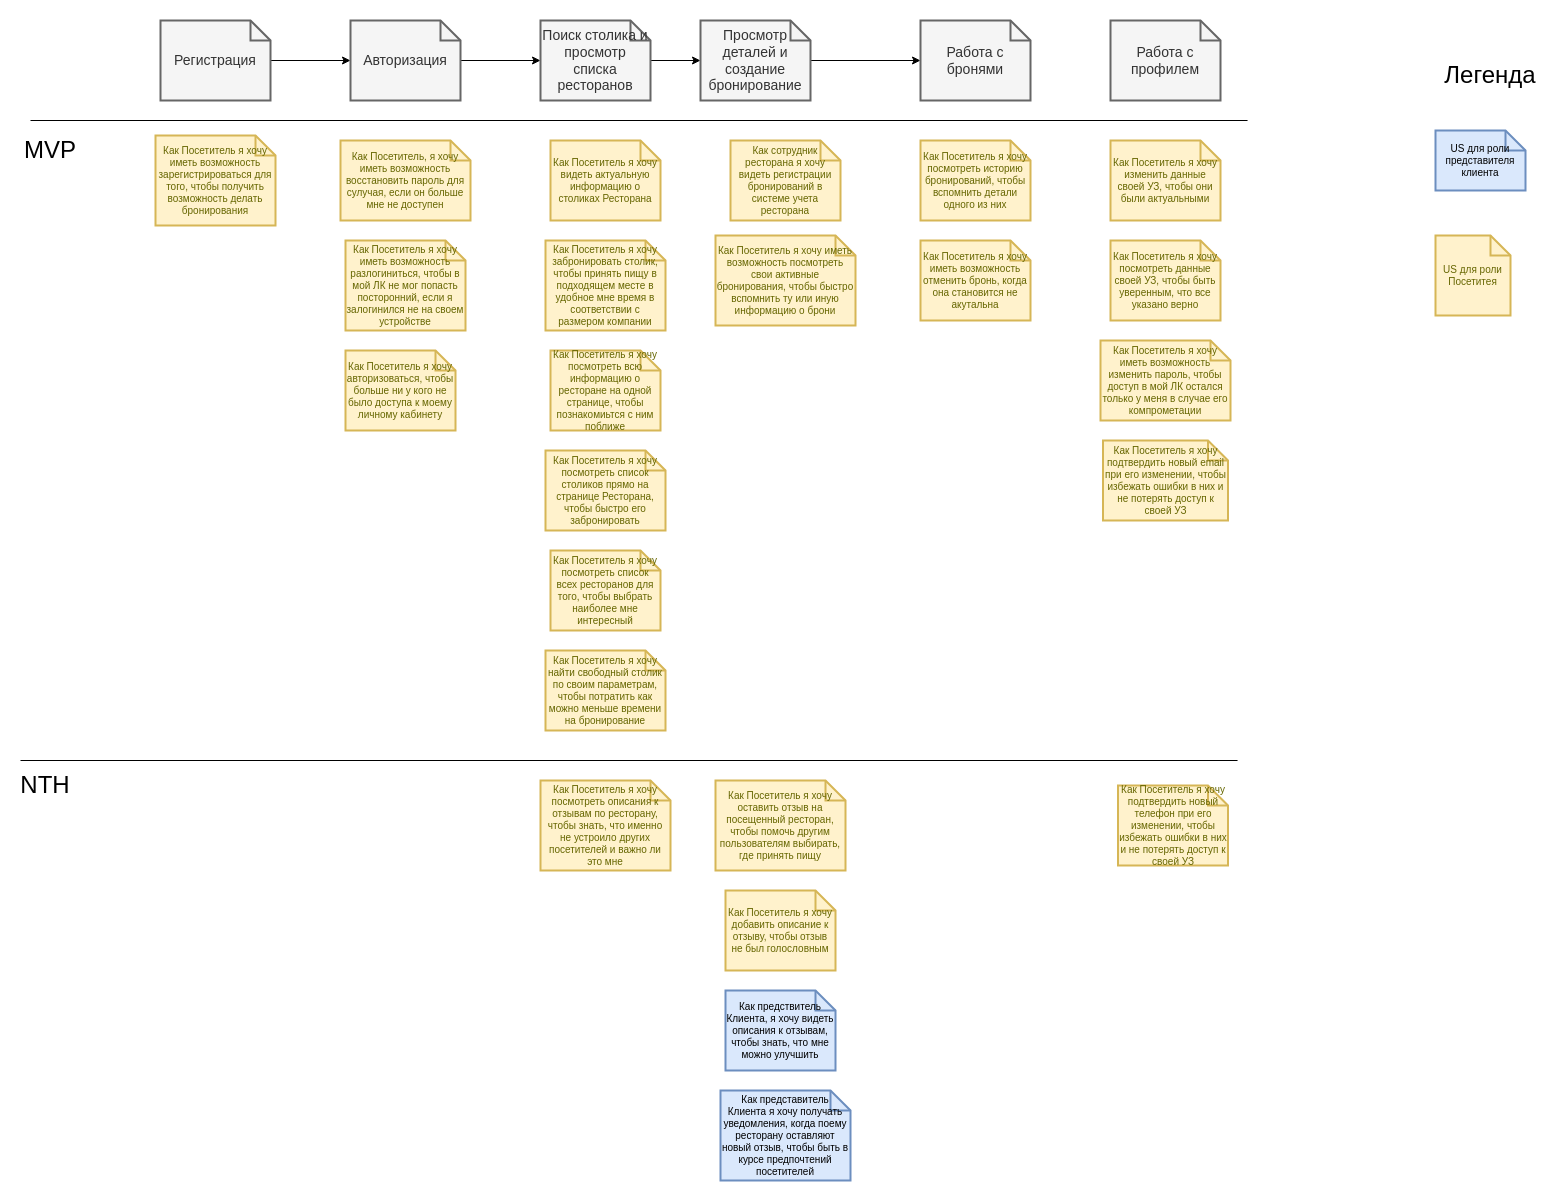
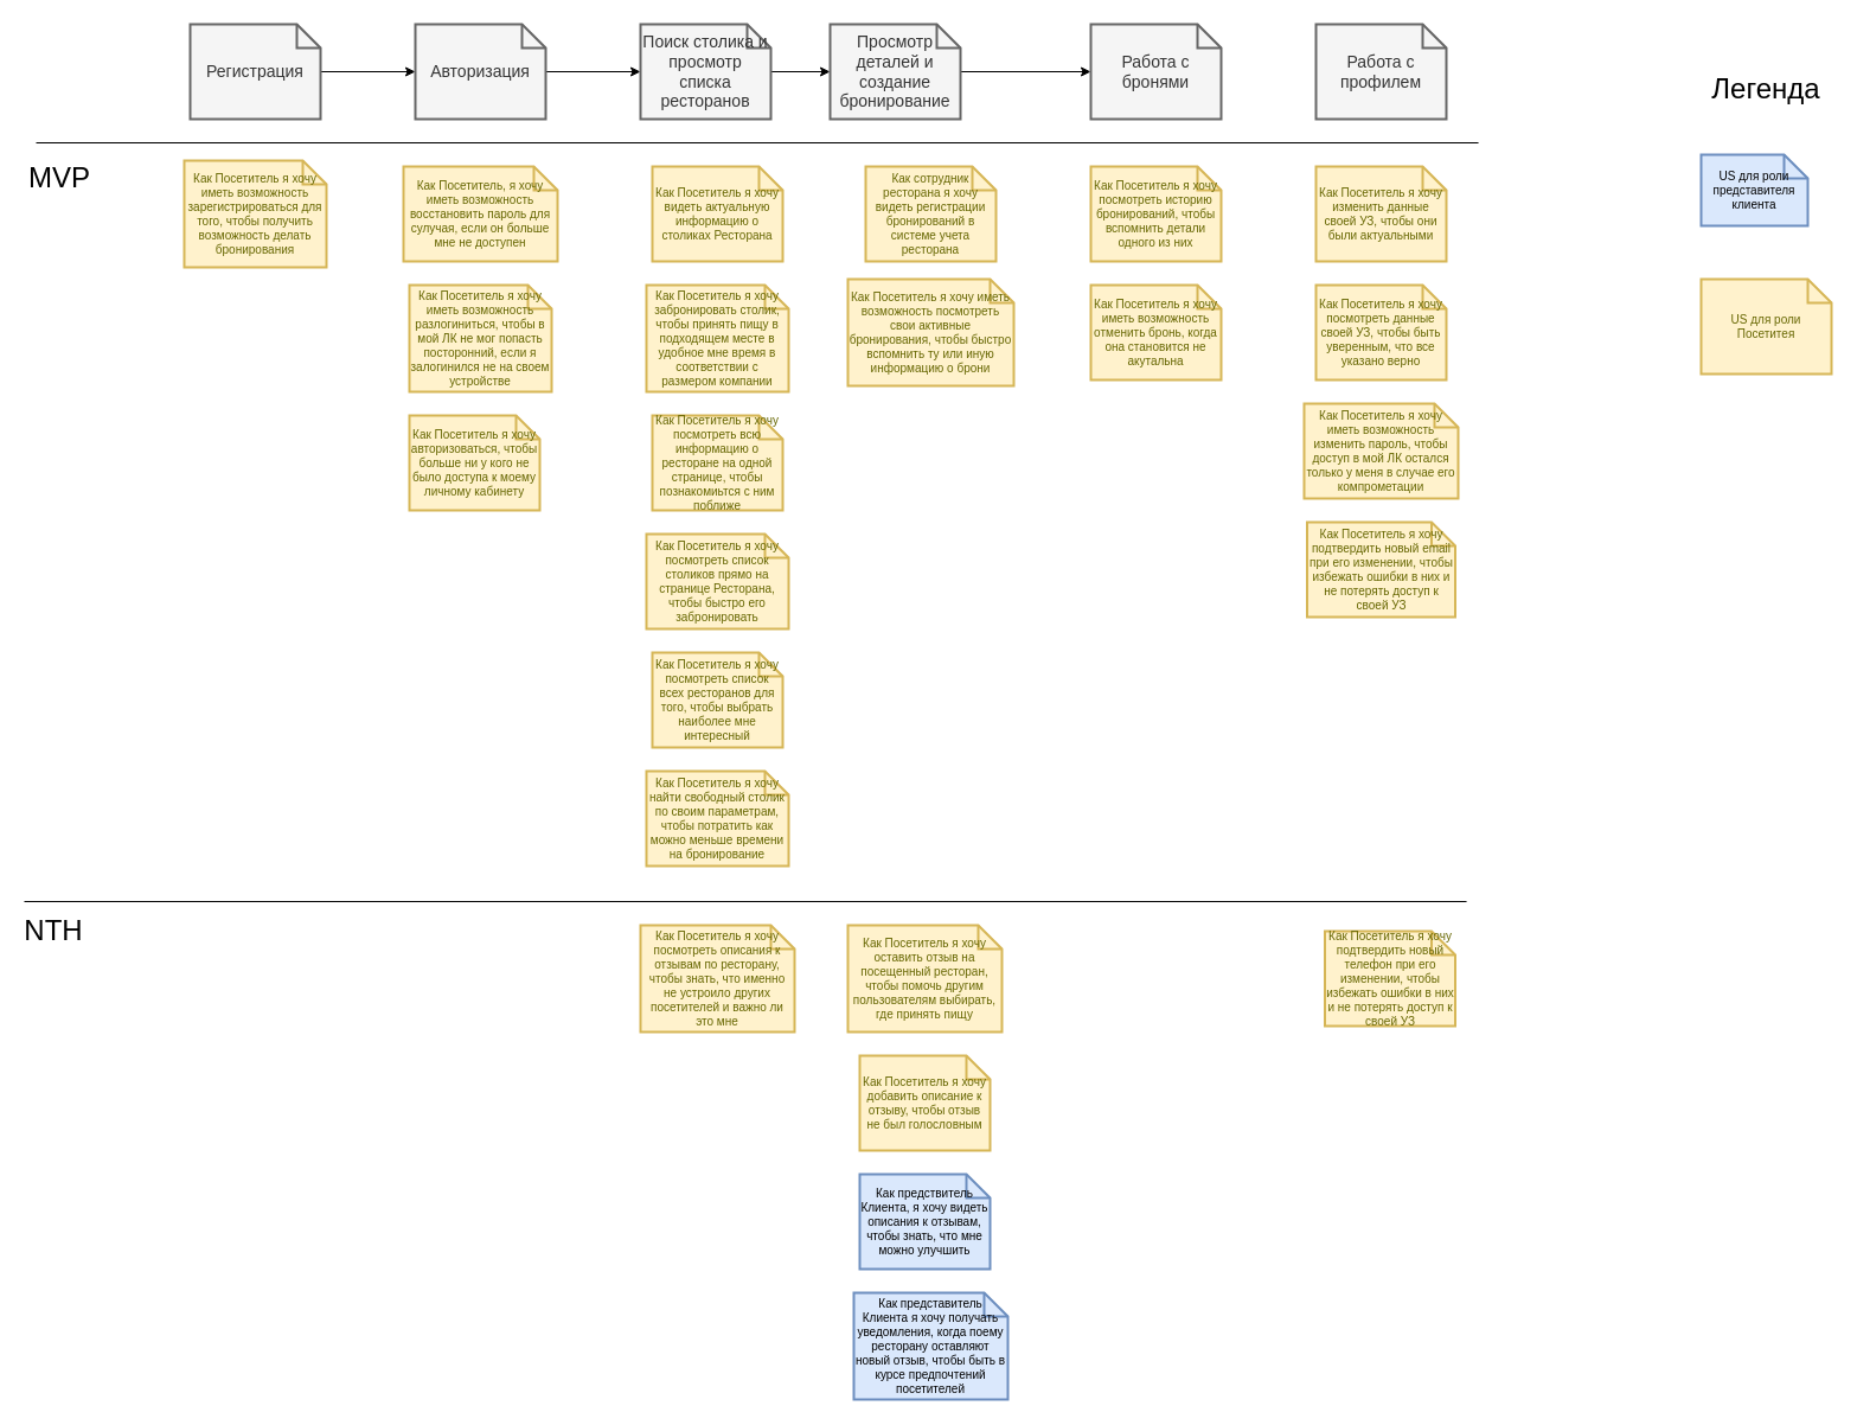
  <mxCell id="0" />
  <mxCell id="1" parent="0" />
  <mxCell id="2" value="Как Посетитель я хочу авторизоваться, чтобы больше ни у кого не было доступа к моему личному кабинету" style="shape=note;strokeWidth=2;fontSize=10;size=20;whiteSpace=wrap;html=1;fillColor=#fff2cc;strokeColor=#d6b656;fontColor=#666600;" parent="1" vertex="1"><mxGeometry x="345" y="350" width="110.0" height="80" as="geometry" /></mxCell>
  <mxCell id="3" value="Как Посетитель я хочу иметь возможность разлогиниться, чтобы в мой ЛК не мог попасть посторонний, если я залогинился не на своем устройстве" style="shape=note;strokeWidth=2;fontSize=10;size=20;whiteSpace=wrap;html=1;fillColor=#fff2cc;strokeColor=#d6b656;fontColor=#666600;" parent="1" vertex="1"><mxGeometry x="345" y="240" width="120" height="90" as="geometry" /></mxCell>
  <mxCell id="4" value="Как Посетитель я хочу иметь возможность зарегистрироваться для того, чтобы получить возможность делать бронирования" style="shape=note;strokeWidth=2;fontSize=10;size=20;whiteSpace=wrap;html=1;fillColor=#fff2cc;strokeColor=#d6b656;fontColor=#666600;" parent="1" vertex="1"><mxGeometry x="155" y="135" width="120" height="90" as="geometry" /></mxCell>
  <mxCell id="5" value="Как Посетитель, я хочу иметь возможность восстановить пароль для сулучая, если он больше мне не доступен" style="shape=note;strokeWidth=2;fontSize=10;size=20;whiteSpace=wrap;html=1;fillColor=#fff2cc;strokeColor=#d6b656;fontColor=#666600;" parent="1" vertex="1"><mxGeometry x="340" y="140" width="130" height="80" as="geometry" /></mxCell>
  <mxCell id="6" value="Как Посетитель я хочу найти свободный столик по своим параметрам, чтобы потратить как можно меньше времени на бронирование" style="shape=note;strokeWidth=2;fontSize=10;size=20;whiteSpace=wrap;html=1;fillColor=#fff2cc;strokeColor=#d6b656;fontColor=#666600;" parent="1" vertex="1"><mxGeometry x="545" y="650" width="120" height="80" as="geometry" /></mxCell>
  <mxCell id="7" value="Как Посетитель я хочу посмотреть список всех ресторанов для того, чтобы выбрать наиболее мне интересный" style="shape=note;strokeWidth=2;fontSize=10;size=20;whiteSpace=wrap;html=1;fillColor=#fff2cc;strokeColor=#d6b656;fontColor=#666600;" parent="1" vertex="1"><mxGeometry x="550" y="550" width="110.0" height="80" as="geometry" /></mxCell>
  <mxCell id="8" value="Как Посетитель я хочу посмотреть всю информацию о ресторане на одной странице, чтобы познакомиьтся с ним поближе" style="shape=note;strokeWidth=2;fontSize=10;size=20;whiteSpace=wrap;html=1;fillColor=#fff2cc;strokeColor=#d6b656;fontColor=#666600;" parent="1" vertex="1"><mxGeometry x="550" y="350" width="110.0" height="80" as="geometry" /></mxCell>
  <mxCell id="9" value="Как Посетитель я хочу забронировать столик, чтобы принять пищу в подходящем месте в удобное мне время в соответствии с размером компании" style="shape=note;strokeWidth=2;fontSize=10;size=20;whiteSpace=wrap;html=1;fillColor=#fff2cc;strokeColor=#d6b656;fontColor=#666600;" parent="1" vertex="1"><mxGeometry x="545" y="240" width="120" height="90" as="geometry" /></mxCell>
  <mxCell id="10" value="Как сотрудник ресторана я хочу видеть регистрации бронирований в системе учета ресторана" style="shape=note;strokeWidth=2;fontSize=10;size=20;whiteSpace=wrap;html=1;fillColor=#fff2cc;strokeColor=#d6b656;fontColor=#666600;" parent="1" vertex="1"><mxGeometry x="730" y="140" width="110.0" height="80" as="geometry" /></mxCell>
  <mxCell id="11" value="Как Посетитель я хочу посмотреть список столиков прямо на странице Ресторана, чтобы быстро его забронировать" style="shape=note;strokeWidth=2;fontSize=10;size=20;whiteSpace=wrap;html=1;fillColor=#fff2cc;strokeColor=#d6b656;fontColor=#666600;" parent="1" vertex="1"><mxGeometry x="545" y="450" width="120" height="80" as="geometry" /></mxCell>
  <mxCell id="12" value="Как Посетитель я хочу иметь возможность посмотреть свои активные бронирования, чтобы быстро вспомнить ту или иную информацию о брони" style="shape=note;strokeWidth=2;fontSize=10;size=20;whiteSpace=wrap;html=1;fillColor=#fff2cc;strokeColor=#d6b656;fontColor=#666600;" parent="1" vertex="1"><mxGeometry x="715" y="235" width="140" height="90" as="geometry" /></mxCell>
  <mxCell id="13" value="Как Посетитель я хочу посмотреть историю бронирований, чтобы вспомнить детали одного из них" style="shape=note;strokeWidth=2;fontSize=10;size=20;whiteSpace=wrap;html=1;fillColor=#fff2cc;strokeColor=#d6b656;fontColor=#666600;" parent="1" vertex="1"><mxGeometry x="920" y="140" width="110.0" height="80" as="geometry" /></mxCell>
  <mxCell id="14" value="Как Посетитель я хочу оставить отзыв на посещенный ресторан, чтобы помочь другим пользователям выбирать, где принять пищу" style="shape=note;strokeWidth=2;fontSize=10;size=20;whiteSpace=wrap;html=1;fillColor=#fff2cc;strokeColor=#d6b656;fontColor=#666600;" parent="1" vertex="1"><mxGeometry x="715" y="780" width="130" height="90" as="geometry" /></mxCell>
  <mxCell id="15" value="Как Посетитель я хочу добавить описание к отзыву, чтобы отзыв не был голословным" style="shape=note;strokeWidth=2;fontSize=10;size=20;whiteSpace=wrap;html=1;fillColor=#fff2cc;strokeColor=#d6b656;fontColor=#666600;" parent="1" vertex="1"><mxGeometry x="725" y="890" width="110.0" height="80" as="geometry" /></mxCell>
  <mxCell id="16" value="Как Посетитель я хочу посмотреть описания к отзывам по ресторану, чтобы знать, что именно не устроило других посетителей и важно ли это мне" style="shape=note;strokeWidth=2;fontSize=10;size=20;whiteSpace=wrap;html=1;fillColor=#fff2cc;strokeColor=#d6b656;fontColor=#666600;" parent="1" vertex="1"><mxGeometry x="540" y="780" width="130" height="90" as="geometry" /></mxCell>
  <mxCell id="17" value="Как предствитель Клиента, я хочу видеть описания к отзывам, чтобы знать, что мне можно улучшить" style="shape=note;strokeWidth=2;fontSize=10;size=20;whiteSpace=wrap;html=1;fillColor=#dae8fc;strokeColor=#6c8ebf;" parent="1" vertex="1"><mxGeometry x="725" y="990" width="110.0" height="80" as="geometry" /></mxCell>
  <mxCell id="18" value="Как Посетитель я хочу посмотреть данные своей УЗ, чтобы быть уверенным, что все указано верно" style="shape=note;strokeWidth=2;fontSize=10;size=20;whiteSpace=wrap;html=1;fillColor=#fff2cc;strokeColor=#d6b656;fontColor=#666600;" parent="1" vertex="1"><mxGeometry x="1110" y="240" width="110.0" height="80" as="geometry" /></mxCell>
  <mxCell id="19" value="Как Посетитель я хочу подтвердить новый телефон при его изменении, чтобы избежать ошибки в них и не потерять доступ к своей УЗ" style="shape=note;strokeWidth=2;fontSize=10;size=20;whiteSpace=wrap;html=1;fillColor=#fff2cc;strokeColor=#d6b656;fontColor=#666600;" parent="1" vertex="1"><mxGeometry x="1117.5" y="785" width="110.0" height="80" as="geometry" /></mxCell>
  <mxCell id="20" value="Как Посетитель я хочу подтвердить новый email при его изменении, чтобы избежать ошибки в них и не потерять доступ к своей УЗ" style="shape=note;strokeWidth=2;fontSize=10;size=20;whiteSpace=wrap;html=1;fillColor=#fff2cc;strokeColor=#d6b656;fontColor=#666600;" parent="1" vertex="1"><mxGeometry x="1102.5" y="440" width="125" height="80" as="geometry" /></mxCell>
  <mxCell id="21" value="Как представитель Клиента я хочу получать уведомления, когда поему ресторану оставляют новый отзыв, чтобы быть в курсе предпочтений посетителей" style="shape=note;strokeWidth=2;fontSize=10;size=20;whiteSpace=wrap;html=1;fillColor=#dae8fc;strokeColor=#6c8ebf;" parent="1" vertex="1"><mxGeometry x="720" y="1090" width="130" height="90" as="geometry" /></mxCell>
  <mxCell id="22" value="Как Посетитель я хочу иметь возможность отменить бронь, когда она становится не акутальна" style="shape=note;strokeWidth=2;fontSize=10;size=20;whiteSpace=wrap;html=1;fillColor=#fff2cc;strokeColor=#d6b656;fontColor=#666600;" parent="1" vertex="1"><mxGeometry x="920" y="240" width="110.0" height="80" as="geometry" /></mxCell>
  <mxCell id="23" value="Как Посетитель я хочу иметь возможность изменить пароль, чтобы доступ в мой ЛК остался только у меня в случае его компрометации" style="shape=note;strokeWidth=2;fontSize=10;size=20;whiteSpace=wrap;html=1;fillColor=#fff2cc;strokeColor=#d6b656;fontColor=#666600;" parent="1" vertex="1"><mxGeometry x="1100" y="340" width="130" height="80" as="geometry" /></mxCell>
  <mxCell id="24" value="Как Посетитель я хочу видеть актуальную информацию о столиках Ресторана" style="shape=note;strokeWidth=2;fontSize=10;size=20;whiteSpace=wrap;html=1;fillColor=#fff2cc;strokeColor=#d6b656;fontColor=#666600;" parent="1" vertex="1"><mxGeometry x="550" y="140" width="110.0" height="80" as="geometry" /></mxCell>
  <mxCell id="25" value="Как Посетитель я хочу изменить данные своей УЗ, чтобы они были актуальными" style="shape=note;strokeWidth=2;fontSize=10;size=20;whiteSpace=wrap;html=1;fillColor=#fff2cc;strokeColor=#d6b656;fontColor=#666600;" parent="1" vertex="1"><mxGeometry x="1110" y="140" width="110.0" height="80" as="geometry" /></mxCell>
  <mxCell id="26" value="" style="edgeStyle=orthogonalEdgeStyle;rounded=0;orthogonalLoop=1;jettySize=auto;html=1;" parent="1" source="27" target="29" edge="1"><mxGeometry relative="1" as="geometry" /></mxCell>
  <mxCell id="27" value="Регистрация" style="shape=note;strokeWidth=2;fontSize=14;size=20;whiteSpace=wrap;html=1;fillColor=#f5f5f5;fontColor=#333333;strokeColor=#666666;" parent="1" vertex="1"><mxGeometry x="160" y="20" width="110.0" height="80" as="geometry" /></mxCell>
  <mxCell id="28" value="" style="edgeStyle=orthogonalEdgeStyle;rounded=0;orthogonalLoop=1;jettySize=auto;html=1;" parent="1" source="29" target="31" edge="1"><mxGeometry relative="1" as="geometry" /></mxCell>
  <mxCell id="29" value="Авторизация" style="shape=note;strokeWidth=2;fontSize=14;size=20;whiteSpace=wrap;html=1;fillColor=#f5f5f5;fontColor=#333333;strokeColor=#666666;" parent="1" vertex="1"><mxGeometry x="350" y="20" width="110.0" height="80" as="geometry" /></mxCell>
  <mxCell id="30" value="" style="edgeStyle=orthogonalEdgeStyle;rounded=0;orthogonalLoop=1;jettySize=auto;html=1;" parent="1" source="31" target="33" edge="1"><mxGeometry relative="1" as="geometry" /></mxCell>
  <mxCell id="31" value="Поиск столика и просмотр списка ресторанов" style="shape=note;strokeWidth=2;fontSize=14;size=20;whiteSpace=wrap;html=1;fillColor=#f5f5f5;fontColor=#333333;strokeColor=#666666;" parent="1" vertex="1"><mxGeometry x="540" y="20" width="110.0" height="80" as="geometry" /></mxCell>
  <mxCell id="32" value="" style="edgeStyle=orthogonalEdgeStyle;rounded=0;orthogonalLoop=1;jettySize=auto;html=1;" parent="1" source="33" target="34" edge="1"><mxGeometry relative="1" as="geometry" /></mxCell>
  <mxCell id="33" value="Просмотр деталей и создание бронирование" style="shape=note;strokeWidth=2;fontSize=14;size=20;whiteSpace=wrap;html=1;fillColor=#f5f5f5;fontColor=#333333;strokeColor=#666666;" parent="1" vertex="1"><mxGeometry x="700" y="20" width="110.0" height="80" as="geometry" /></mxCell>
  <mxCell id="34" value="Работа с бронями" style="shape=note;strokeWidth=2;fontSize=14;size=20;whiteSpace=wrap;html=1;fillColor=#f5f5f5;fontColor=#333333;strokeColor=#666666;" parent="1" vertex="1"><mxGeometry x="920" y="20" width="110.0" height="80" as="geometry" /></mxCell>
  <mxCell id="35" value="Работа с профилем" style="shape=note;strokeWidth=2;fontSize=14;size=20;whiteSpace=wrap;html=1;fillColor=#f5f5f5;fontColor=#333333;strokeColor=#666666;" parent="1" vertex="1"><mxGeometry x="1110" y="20" width="110.0" height="80" as="geometry" /></mxCell>
  <mxCell id="36" value="MVP" style="text;html=1;strokeColor=none;fillColor=none;align=center;verticalAlign=middle;whiteSpace=wrap;rounded=0;fontSize=24;" parent="1" vertex="1"><mxGeometry x="20" y="135" width="60" height="30" as="geometry" /></mxCell>
  <mxCell id="37" value="" style="endArrow=none;html=1;rounded=0;fontSize=24;" parent="1" edge="1"><mxGeometry width="50" height="50" relative="1" as="geometry"><mxPoint x="30" y="120" as="sourcePoint" /><mxPoint x="1247.059" y="120" as="targetPoint" /></mxGeometry></mxCell>
  <mxCell id="38" value="" style="endArrow=none;html=1;rounded=0;fontSize=24;" parent="1" edge="1"><mxGeometry width="50" height="50" relative="1" as="geometry"><mxPoint x="20" y="760" as="sourcePoint" /><mxPoint x="1237.059" y="760" as="targetPoint" /></mxGeometry></mxCell>
  <mxCell id="39" value="NTH" style="text;html=1;strokeColor=none;fillColor=none;align=center;verticalAlign=middle;whiteSpace=wrap;rounded=0;fontSize=24;" parent="1" vertex="1"><mxGeometry x="20" y="770" width="50" height="30" as="geometry" /></mxCell>
  <mxCell id="40" value="Легенда" style="text;html=1;strokeColor=none;fillColor=none;align=center;verticalAlign=middle;whiteSpace=wrap;rounded=0;fontSize=24;" parent="1" vertex="1"><mxGeometry x="1460" y="60" width="60" height="30" as="geometry" /></mxCell>
  <mxCell id="41" value="US для роли представителя клиента" style="shape=note;strokeWidth=2;fontSize=10;size=20;whiteSpace=wrap;fillColor=#dae8fc;strokeColor=#6c8ebf;html=1;" parent="1" vertex="1"><mxGeometry x="1435" y="130" width="90" height="60" as="geometry" /></mxCell>
- <mxCell id="42" value="US для роли Посетитея" style="shape=note;strokeWidth=2;fontSize=10;size=20;whiteSpace=wrap;fillColor=#fff2cc;strokeColor=#d6b656;fontColor=#666600;html=1;" parent="1" vertex="1"><mxGeometry x="1435" y="235" width="75" height="80" as="geometry" /></mxCell>
+ <mxCell id="42" value="US для роли Посетитея" style="shape=note;strokeWidth=2;fontSize=10;size=20;whiteSpace=wrap;fillColor=#fff2cc;strokeColor=#d6b656;fontColor=#666600;html=1;" parent="1" vertex="1"><mxGeometry x="1435" y="235" width="110.0" height="80" as="geometry" /></mxCell>
